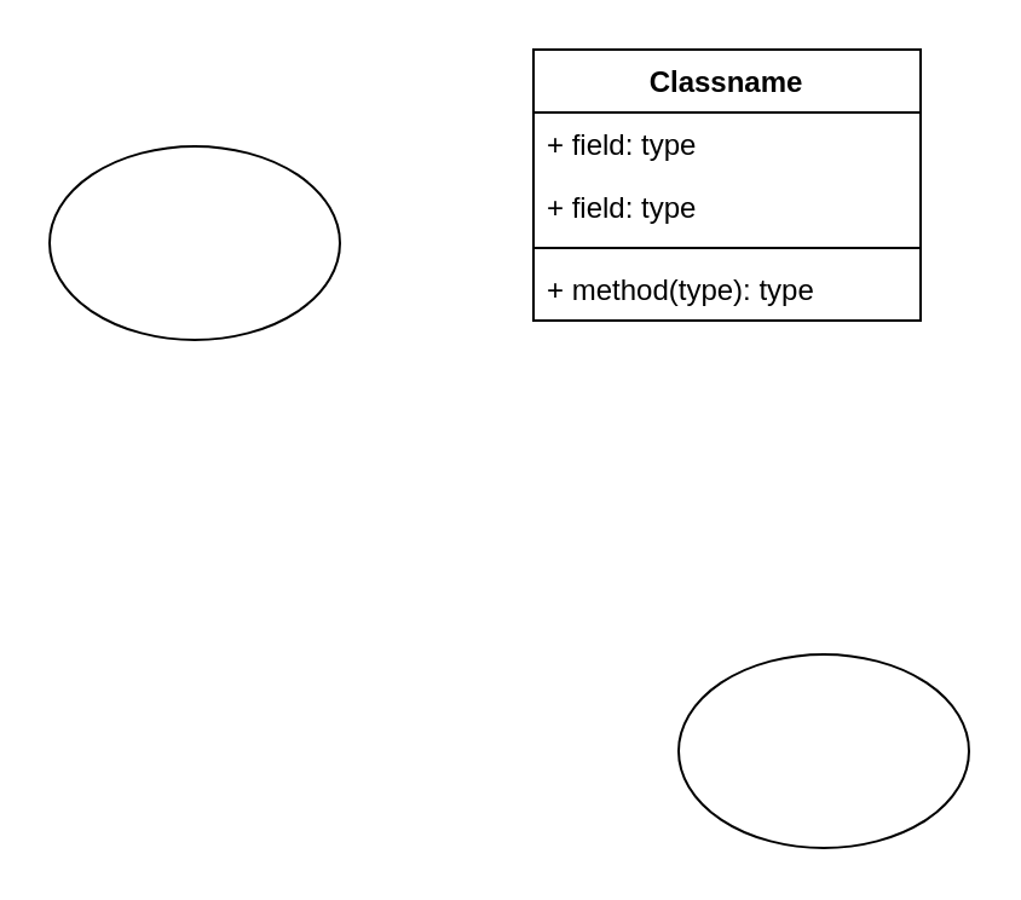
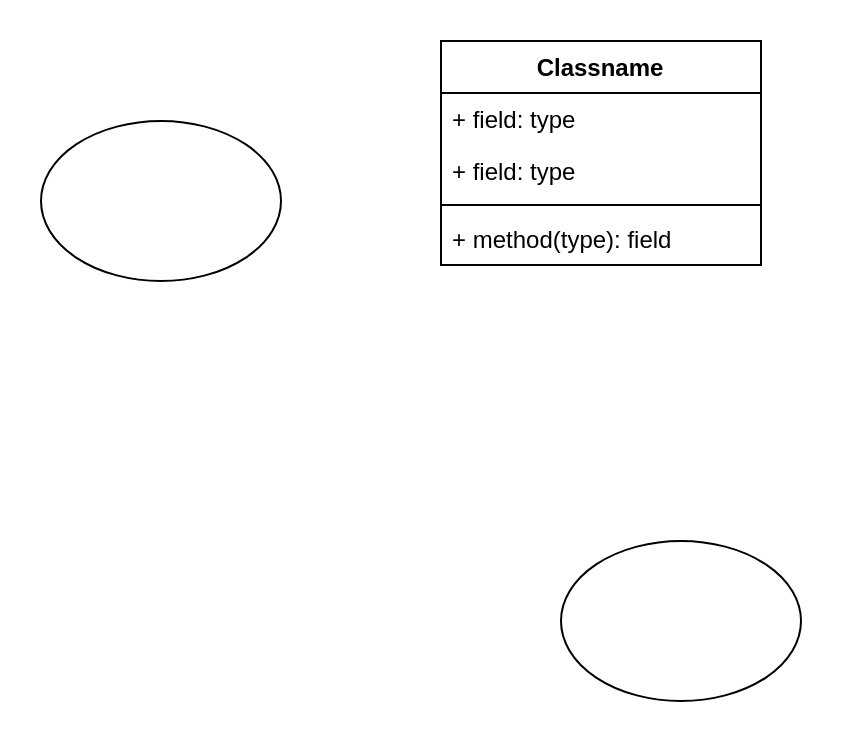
  <mxCell id="0" />
  <mxCell id="1" parent="0" />
  <mxCell id="2" value="" style="ellipse;whiteSpace=wrap;html=1;" vertex="1" parent="1"><mxGeometry x="280" y="270" width="120" height="80" as="geometry" /></mxCell>
  <mxCell id="3" value="" style="ellipse;whiteSpace=wrap;html=1;" vertex="1" parent="1"><mxGeometry x="20" y="60" width="120" height="80" as="geometry" /></mxCell>
  <mxCell id="4" value="Classname" style="swimlane;fontStyle=1;align=center;verticalAlign=top;childLayout=stackLayout;horizontal=1;startSize=26;horizontalStack=0;resizeParent=1;resizeParentMax=0;resizeLast=0;collapsible=1;marginBottom=0;" vertex="1" parent="1"><mxGeometry x="220" y="20" width="160" height="112" as="geometry" /></mxCell>
  <mxCell id="5" value="+ field: type" style="text;strokeColor=none;fillColor=none;align=left;verticalAlign=top;spacingLeft=4;spacingRight=4;overflow=hidden;rotatable=0;points=[[0,0.5],[1,0.5]];portConstraint=eastwest;" vertex="1" parent="4"><mxGeometry y="26" width="160" height="26" as="geometry" /></mxCell>
  <mxCell id="6" value="+ field: type" style="text;strokeColor=none;fillColor=none;align=left;verticalAlign=top;spacingLeft=4;spacingRight=4;overflow=hidden;rotatable=0;points=[[0,0.5],[1,0.5]];portConstraint=eastwest;" vertex="1" parent="4"><mxGeometry y="52" width="160" height="26" as="geometry" /></mxCell>
  <mxCell id="7" value="" style="line;strokeWidth=1;fillColor=none;align=left;verticalAlign=middle;spacingTop=-1;spacingLeft=3;spacingRight=3;rotatable=0;labelPosition=right;points=[];portConstraint=eastwest;" vertex="1" parent="4"><mxGeometry y="78" width="160" height="8" as="geometry" /></mxCell>
- <mxCell id="8" value="+ method(type): type" style="text;strokeColor=none;fillColor=none;align=left;verticalAlign=top;spacingLeft=4;spacingRight=4;overflow=hidden;rotatable=0;points=[[0,0.5],[1,0.5]];portConstraint=eastwest;" vertex="1" parent="4"><mxGeometry y="86" width="160" height="26" as="geometry" /></mxCell>
+ <mxCell id="8" value="+ method(type): field" style="text;strokeColor=none;fillColor=none;align=left;verticalAlign=top;spacingLeft=4;spacingRight=4;overflow=hidden;rotatable=0;points=[[0,0.5],[1,0.5]];portConstraint=eastwest;" vertex="1" parent="4"><mxGeometry y="86" width="160" height="26" as="geometry" /></mxCell>
